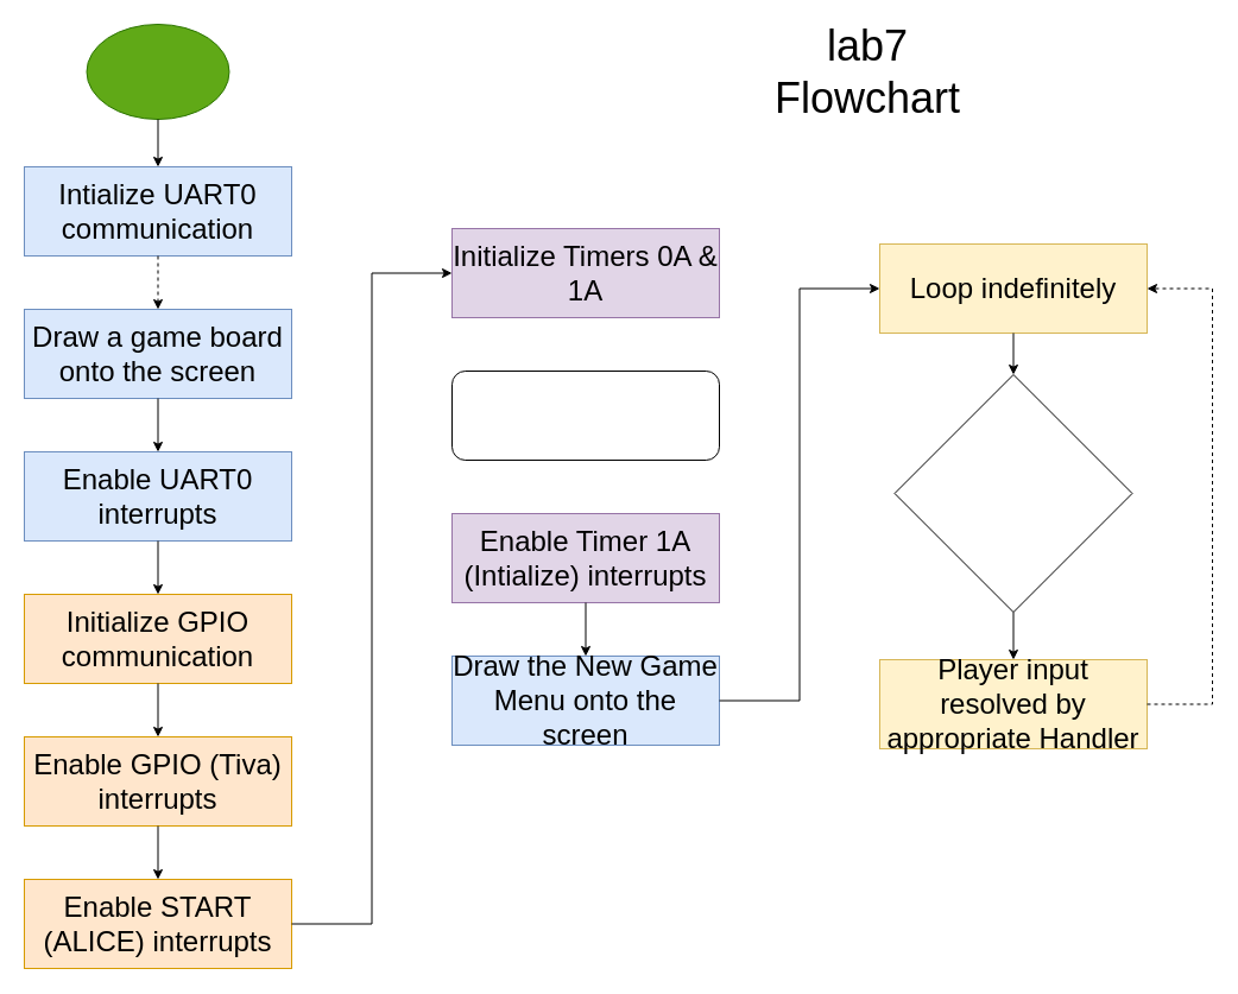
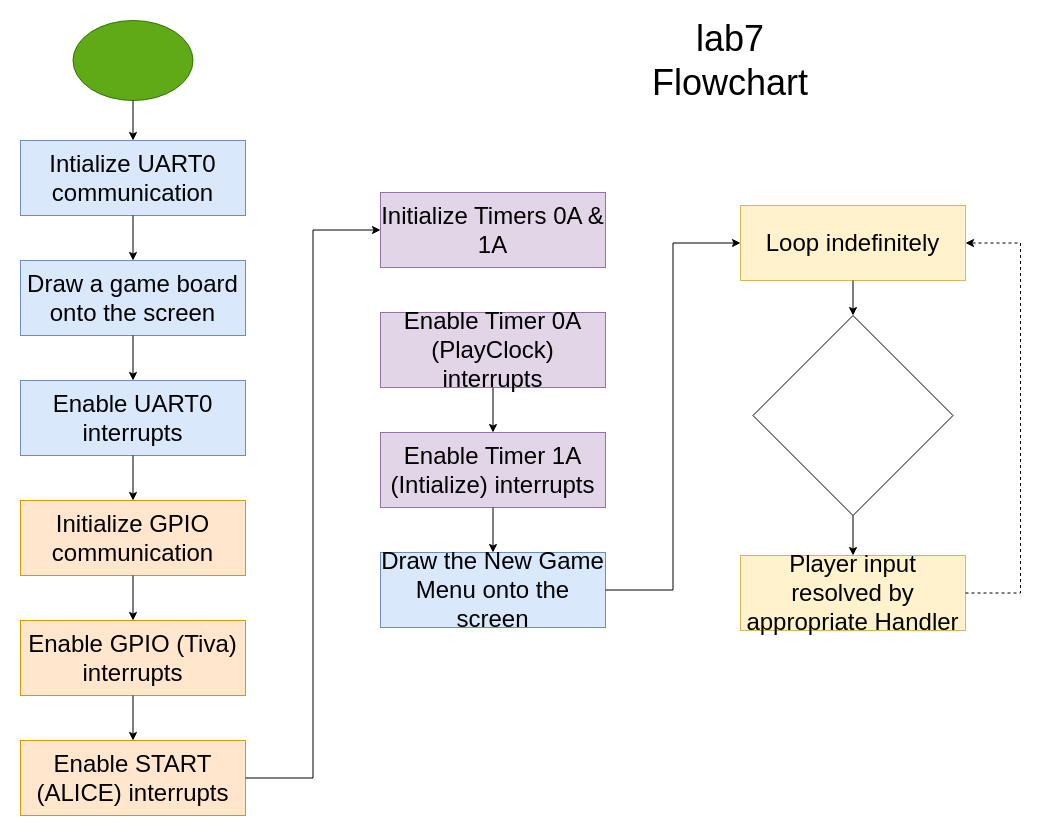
  <mxCell id="0" />
  <mxCell id="1" parent="0" />
  <mxCell id="2" value="" style="group" vertex="1" connectable="0" parent="1"><mxGeometry x="72.5" y="20" width="120" height="80" as="geometry" /></mxCell>
  <mxCell id="3" value="" style="ellipse;whiteSpace=wrap;html=1;fillColor=#60a917;fontColor=#ffffff;strokeColor=#2D7600;" vertex="1" parent="2"><mxGeometry width="120" height="80" as="geometry" /></mxCell>
  <mxCell id="4" value="&lt;font style=&quot;font-size: 36px;&quot;&gt;lab7 Flowchart&lt;/font&gt;" style="text;html=1;align=center;verticalAlign=middle;whiteSpace=wrap;rounded=0;" vertex="1" parent="1"><mxGeometry x="700" y="45" width="60" height="30" as="geometry" /></mxCell>
  <mxCell id="5" value="" style="group" vertex="1" connectable="0" parent="1"><mxGeometry x="20" y="140" width="225" height="75" as="geometry" /></mxCell>
  <mxCell id="6" value="" style="rounded=1;whiteSpace=wrap;html=1;" vertex="1" parent="5"><mxGeometry width="225" height="75" as="geometry" /></mxCell>
  <mxCell id="7" value="&lt;span style=&quot;font-size: 24px;&quot;&gt;Intialize UART0 communication&lt;/span&gt;" style="text;html=1;align=center;verticalAlign=middle;whiteSpace=wrap;rounded=0;fillColor=#dae8fc;strokeColor=#6c8ebf;" vertex="1" parent="5"><mxGeometry width="225" height="75" as="geometry" /></mxCell>
  <mxCell id="8" value="" style="group" vertex="1" connectable="0" parent="1"><mxGeometry x="20" y="260" width="225" height="75" as="geometry" /></mxCell>
  <mxCell id="9" value="" style="rounded=1;whiteSpace=wrap;html=1;" vertex="1" parent="8"><mxGeometry width="225" height="75" as="geometry" /></mxCell>
  <mxCell id="10" value="&lt;font style=&quot;font-size: 24px;&quot;&gt;Draw a game board onto the screen&lt;/font&gt;" style="text;html=1;align=center;verticalAlign=middle;whiteSpace=wrap;rounded=0;fillColor=#dae8fc;strokeColor=#6c8ebf;" vertex="1" parent="8"><mxGeometry width="225" height="75" as="geometry" /></mxCell>
  <mxCell id="11" value="" style="group" vertex="1" connectable="0" parent="1"><mxGeometry x="20" y="380" width="225" height="75" as="geometry" /></mxCell>
  <mxCell id="12" value="" style="rounded=1;whiteSpace=wrap;html=1;" vertex="1" parent="11"><mxGeometry width="225" height="75" as="geometry" /></mxCell>
  <mxCell id="13" value="&lt;font style=&quot;font-size: 24px;&quot;&gt;Enable UART0 interrupts&lt;/font&gt;" style="text;html=1;align=center;verticalAlign=middle;whiteSpace=wrap;rounded=0;fillColor=#dae8fc;strokeColor=#6c8ebf;" vertex="1" parent="11"><mxGeometry width="225" height="75" as="geometry" /></mxCell>
  <mxCell id="14" value="" style="group" vertex="1" connectable="0" parent="1"><mxGeometry x="20" y="500" width="225" height="75" as="geometry" /></mxCell>
  <mxCell id="15" value="" style="rounded=1;whiteSpace=wrap;html=1;" vertex="1" parent="14"><mxGeometry width="225" height="75" as="geometry" /></mxCell>
  <mxCell id="16" value="&lt;font style=&quot;font-size: 24px;&quot;&gt;Initialize GPIO communication&lt;/font&gt;" style="text;html=1;align=center;verticalAlign=middle;whiteSpace=wrap;rounded=0;fillColor=#ffe6cc;strokeColor=#d79b00;" vertex="1" parent="14"><mxGeometry width="225" height="75" as="geometry" /></mxCell>
  <mxCell id="17" value="" style="group" vertex="1" connectable="0" parent="1"><mxGeometry x="20" y="620" width="225" height="75" as="geometry" /></mxCell>
  <mxCell id="18" value="" style="rounded=1;whiteSpace=wrap;html=1;" vertex="1" parent="17"><mxGeometry width="225" height="75" as="geometry" /></mxCell>
  <mxCell id="19" value="&lt;font style=&quot;font-size: 24px;&quot;&gt;Enable GPIO (Tiva) interrupts&lt;/font&gt;" style="text;html=1;align=center;verticalAlign=middle;whiteSpace=wrap;rounded=0;fillColor=#ffe6cc;strokeColor=#d79b00;" vertex="1" parent="17"><mxGeometry width="225" height="75" as="geometry" /></mxCell>
  <mxCell id="20" value="" style="group" vertex="1" connectable="0" parent="1"><mxGeometry x="380" y="192" width="225" height="75" as="geometry" /></mxCell>
  <mxCell id="21" value="" style="rounded=1;whiteSpace=wrap;html=1;" vertex="1" parent="20"><mxGeometry width="225" height="75" as="geometry" /></mxCell>
  <mxCell id="22" value="&lt;font style=&quot;font-size: 24px;&quot;&gt;Initialize Timers 0A &amp;amp; 1A&lt;/font&gt;" style="text;html=1;align=center;verticalAlign=middle;whiteSpace=wrap;rounded=0;fillColor=#e1d5e7;strokeColor=#9673a6;" vertex="1" parent="20"><mxGeometry width="225" height="75" as="geometry" /></mxCell>
  <mxCell id="23" value="" style="group" vertex="1" connectable="0" parent="1"><mxGeometry x="20" y="740" width="225" height="75" as="geometry" /></mxCell>
  <mxCell id="24" value="" style="rounded=1;whiteSpace=wrap;html=1;" vertex="1" parent="23"><mxGeometry width="225" height="75" as="geometry" /></mxCell>
  <mxCell id="25" value="&lt;font style=&quot;font-size: 24px;&quot;&gt;Enable START (ALICE) interrupts&lt;/font&gt;" style="text;html=1;align=center;verticalAlign=middle;whiteSpace=wrap;rounded=0;fillColor=#ffe6cc;strokeColor=#d79b00;" vertex="1" parent="23"><mxGeometry width="225" height="75" as="geometry" /></mxCell>
  <mxCell id="26" value="" style="group" vertex="1" connectable="0" parent="1"><mxGeometry x="380" y="312" width="225" height="75" as="geometry" /></mxCell>
  <mxCell id="27" value="" style="rounded=1;whiteSpace=wrap;html=1;" vertex="1" parent="26"><mxGeometry width="225" height="75" as="geometry" /></mxCell>
+ <mxCell id="28" value="&lt;font style=&quot;font-size: 24px;&quot;&gt;Enable Timer 0A (PlayClock) interrupts&lt;/font&gt;" style="text;html=1;align=center;verticalAlign=middle;whiteSpace=wrap;rounded=0;fillColor=#e1d5e7;strokeColor=#9673a6;" vertex="1" parent="26"><mxGeometry width="225" height="75" as="geometry" /></mxCell>
  <mxCell id="29" value="" style="group" vertex="1" connectable="0" parent="1"><mxGeometry x="380" y="432" width="225" height="75" as="geometry" /></mxCell>
  <mxCell id="30" value="" style="rounded=1;whiteSpace=wrap;html=1;" vertex="1" parent="29"><mxGeometry width="225" height="75" as="geometry" /></mxCell>
  <mxCell id="31" value="&lt;font style=&quot;font-size: 24px;&quot;&gt;Enable Timer 1A (Intialize) interrupts&lt;/font&gt;" style="text;html=1;align=center;verticalAlign=middle;whiteSpace=wrap;rounded=0;fillColor=#e1d5e7;strokeColor=#9673a6;" vertex="1" parent="29"><mxGeometry width="225" height="75" as="geometry" /></mxCell>
  <mxCell id="32" value="" style="group" vertex="1" connectable="0" parent="1"><mxGeometry x="380" y="552" width="225" height="75" as="geometry" /></mxCell>
  <mxCell id="33" value="" style="rounded=1;whiteSpace=wrap;html=1;" vertex="1" parent="32"><mxGeometry width="225" height="75" as="geometry" /></mxCell>
  <mxCell id="34" value="&lt;font style=&quot;font-size: 24px;&quot;&gt;Draw the New Game Menu onto the screen&lt;/font&gt;" style="text;html=1;align=center;verticalAlign=middle;whiteSpace=wrap;rounded=0;fillColor=#dae8fc;strokeColor=#6c8ebf;" vertex="1" parent="32"><mxGeometry width="225" height="75" as="geometry" /></mxCell>
  <mxCell id="35" value="" style="group" vertex="1" connectable="0" parent="1"><mxGeometry x="740" y="205" width="225" height="75" as="geometry" /></mxCell>
  <mxCell id="36" value="" style="rounded=1;whiteSpace=wrap;html=1;" vertex="1" parent="35"><mxGeometry width="225" height="75" as="geometry" /></mxCell>
  <mxCell id="37" value="&lt;font style=&quot;font-size: 24px;&quot;&gt;Loop indefinitely&lt;/font&gt;" style="text;html=1;align=center;verticalAlign=middle;whiteSpace=wrap;rounded=0;fillColor=#fff2cc;strokeColor=#d6b656;" vertex="1" parent="35"><mxGeometry width="225" height="75" as="geometry" /></mxCell>
  <mxCell id="38" value="" style="group" vertex="1" connectable="0" parent="1"><mxGeometry x="752.5" y="315" width="200" height="200" as="geometry" /></mxCell>
  <mxCell id="39" value="" style="rhombus;whiteSpace=wrap;html=1;" vertex="1" parent="38"><mxGeometry width="200" height="200" as="geometry" /></mxCell>
  <mxCell id="40" value="" style="group" vertex="1" connectable="0" parent="1"><mxGeometry x="740" y="555" width="225" height="75" as="geometry" /></mxCell>
  <mxCell id="41" value="" style="rounded=1;whiteSpace=wrap;html=1;" vertex="1" parent="40"><mxGeometry width="225" height="75" as="geometry" /></mxCell>
  <mxCell id="42" value="&lt;span style=&quot;font-size: 24px;&quot;&gt;Player input resolved by appropriate Handler&lt;/span&gt;" style="text;html=1;align=center;verticalAlign=middle;whiteSpace=wrap;rounded=0;fillColor=#fff2cc;strokeColor=#d6b656;" vertex="1" parent="40"><mxGeometry width="225" height="75" as="geometry" /></mxCell>
  <mxCell id="43" style="edgeStyle=orthogonalEdgeStyle;rounded=0;orthogonalLoop=1;jettySize=auto;html=1;exitX=0.5;exitY=1;exitDx=0;exitDy=0;entryX=0.5;entryY=0;entryDx=0;entryDy=0;" edge="1" parent="1" source="3" target="7"><mxGeometry relative="1" as="geometry" /></mxCell>
- <mxCell id="44" style="edgeStyle=orthogonalEdgeStyle;rounded=0;orthogonalLoop=1;jettySize=auto;html=1;exitX=0.5;exitY=1;exitDx=0;exitDy=0;entryX=0.5;entryY=0;entryDx=0;entryDy=0;dashed=1;" edge="1" parent="1" source="7" target="10"><mxGeometry relative="1" as="geometry" /></mxCell>
+ <mxCell id="44" style="edgeStyle=orthogonalEdgeStyle;rounded=0;orthogonalLoop=1;jettySize=auto;html=1;exitX=0.5;exitY=1;exitDx=0;exitDy=0;entryX=0.5;entryY=0;entryDx=0;entryDy=0;" edge="1" parent="1" source="7" target="10"><mxGeometry relative="1" as="geometry" /></mxCell>
  <mxCell id="45" style="edgeStyle=orthogonalEdgeStyle;rounded=0;orthogonalLoop=1;jettySize=auto;html=1;exitX=0.5;exitY=1;exitDx=0;exitDy=0;entryX=0.5;entryY=0;entryDx=0;entryDy=0;" edge="1" parent="1" source="10" target="13"><mxGeometry relative="1" as="geometry" /></mxCell>
  <mxCell id="46" style="edgeStyle=orthogonalEdgeStyle;rounded=0;orthogonalLoop=1;jettySize=auto;html=1;exitX=0.5;exitY=1;exitDx=0;exitDy=0;entryX=0.5;entryY=0;entryDx=0;entryDy=0;" edge="1" parent="1" source="13" target="16"><mxGeometry relative="1" as="geometry" /></mxCell>
  <mxCell id="47" style="edgeStyle=orthogonalEdgeStyle;rounded=0;orthogonalLoop=1;jettySize=auto;html=1;exitX=0.5;exitY=1;exitDx=0;exitDy=0;entryX=0.5;entryY=0;entryDx=0;entryDy=0;" edge="1" parent="1" source="16" target="19"><mxGeometry relative="1" as="geometry" /></mxCell>
  <mxCell id="48" style="edgeStyle=orthogonalEdgeStyle;rounded=0;orthogonalLoop=1;jettySize=auto;html=1;exitX=0.5;exitY=1;exitDx=0;exitDy=0;entryX=0.5;entryY=0;entryDx=0;entryDy=0;" edge="1" parent="1" source="19" target="25"><mxGeometry relative="1" as="geometry" /></mxCell>
  <mxCell id="49" style="edgeStyle=orthogonalEdgeStyle;rounded=0;orthogonalLoop=1;jettySize=auto;html=1;exitX=1;exitY=0.5;exitDx=0;exitDy=0;entryX=0;entryY=0.5;entryDx=0;entryDy=0;" edge="1" parent="1" source="25" target="22"><mxGeometry relative="1" as="geometry" /></mxCell>
+ <mxCell id="50" style="edgeStyle=orthogonalEdgeStyle;rounded=0;orthogonalLoop=1;jettySize=auto;html=1;exitX=0.5;exitY=1;exitDx=0;exitDy=0;entryX=0.5;entryY=0;entryDx=0;entryDy=0;" edge="1" parent="1" source="28" target="31"><mxGeometry relative="1" as="geometry" /></mxCell>
  <mxCell id="51" style="edgeStyle=orthogonalEdgeStyle;rounded=0;orthogonalLoop=1;jettySize=auto;html=1;exitX=0.5;exitY=1;exitDx=0;exitDy=0;entryX=0.5;entryY=0;entryDx=0;entryDy=0;" edge="1" parent="1" source="31" target="34"><mxGeometry relative="1" as="geometry" /></mxCell>
  <mxCell id="52" style="edgeStyle=orthogonalEdgeStyle;rounded=0;orthogonalLoop=1;jettySize=auto;html=1;exitX=1;exitY=0.5;exitDx=0;exitDy=0;entryX=0;entryY=0.5;entryDx=0;entryDy=0;" edge="1" parent="1" source="34" target="37"><mxGeometry relative="1" as="geometry" /></mxCell>
  <mxCell id="53" style="edgeStyle=orthogonalEdgeStyle;rounded=0;orthogonalLoop=1;jettySize=auto;html=1;exitX=1;exitY=0.5;exitDx=0;exitDy=0;entryX=1;entryY=0.5;entryDx=0;entryDy=0;dashed=1;" edge="1" parent="1" source="42" target="37"><mxGeometry relative="1" as="geometry"><Array as="points"><mxPoint x="1020" y="593" /><mxPoint x="1020" y="243" /></Array></mxGeometry></mxCell>
  <mxCell id="54" style="edgeStyle=orthogonalEdgeStyle;rounded=0;orthogonalLoop=1;jettySize=auto;html=1;exitX=0.5;exitY=1;exitDx=0;exitDy=0;entryX=0.5;entryY=0;entryDx=0;entryDy=0;" edge="1" parent="1" source="37" target="39"><mxGeometry relative="1" as="geometry" /></mxCell>
  <mxCell id="55" style="edgeStyle=orthogonalEdgeStyle;rounded=0;orthogonalLoop=1;jettySize=auto;html=1;exitX=0.5;exitY=1;exitDx=0;exitDy=0;entryX=0.5;entryY=0;entryDx=0;entryDy=0;" edge="1" parent="1" source="39" target="42"><mxGeometry relative="1" as="geometry" /></mxCell>
